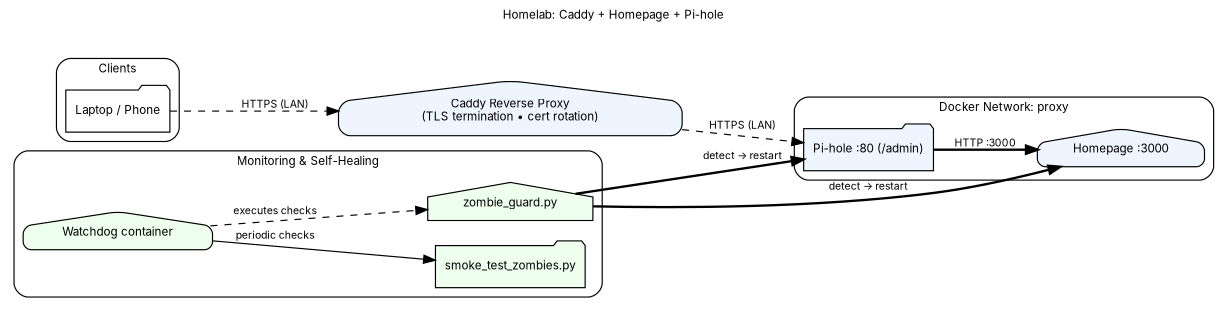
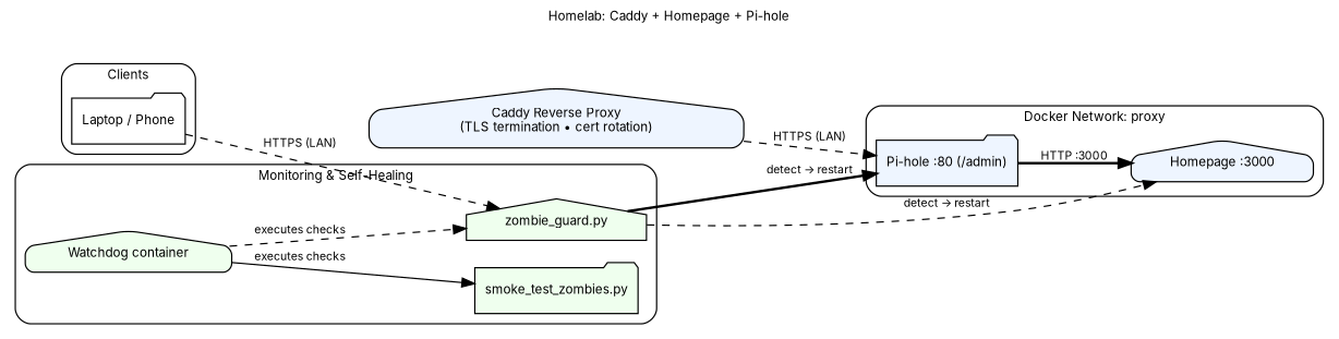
  digraph {
    fontname=Inter
    fontsize=10
    label="Homelab: Caddy + Homepage + Pi-hole"
    labelloc=t
    rankdir=LR
    node [fontname=Inter fontsize=10 shape=house style="rounded,filled" fillcolor="#eef5ff"]
    edge [fontname=Inter fontsize=9 style=dashed]
    n1 [label="Laptop / Phone" shape=folder style=rounded fillcolor=""]
    n2 [label="Homepage :3000"]
    n3 [label="Pi-hole :80 (/admin)" shape=folder]
    n4 [fillcolor="#efffee" label="Watchdog container"]
    n5 [fillcolor="#efffee" label="zombie_guard.py" style=filled]
    n6 [fillcolor="#efffee" label="smoke_test_zombies.py" shape=folder style=filled]
    n7 [label="Caddy Reverse Proxy\n(TLS termination • cert rotation)"]
    subgraph cluster_1 {
      label=Clients
      style=rounded
      n1
    }
    subgraph cluster_2 {
      label="Docker Network: proxy"
      style=rounded
      n2
      n3
    }
    subgraph cluster_3 {
      label="Monitoring & Self-Healing"
      style=rounded
      n4
      n5
      n6
    }
-   n1 -> n7 [label="HTTPS (LAN)"]
+   n1 -> n5 [label="HTTPS (LAN)"]
    n3 -> n2 [label="HTTP :3000" style=bold]
    n4 -> n5 [label="executes checks"]
-   n4 -> n6 [label="periodic checks" style=solid]
-   n5 -> n2 [label="detect → restart" style=bold]
+   n4 -> n6 [label="executes checks" style=solid]
+   n5 -> n2 [label="detect → restart"]
    n5 -> n3 [label="detect → restart" style=bold]
    n7 -> n3 [label="HTTPS (LAN)"]
  }
